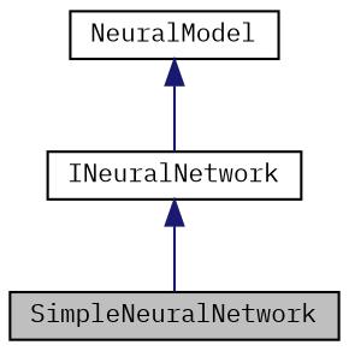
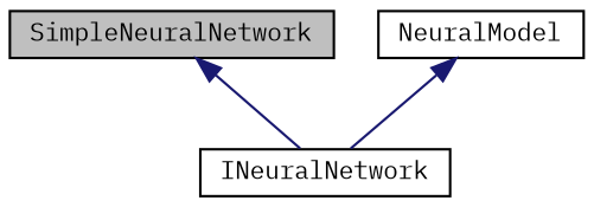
  digraph {
    fontname="IBM Plex Mono"
    node [color=black fillcolor=white fontname="IBM Plex Mono" fontsize=10 shape=record style=filled]
    edge [color=midnightblue dir=back fontname="IBM Plex Mono" fontsize=10 labelfontname=Helvetica labelfontsize=10 style=solid]
    n1 [fillcolor=grey75 fontcolor=black height=0.2 label=SimpleNeuralNetwork width=0.4]
    n2 [height=0.2 label=NeuralModel width=0.4]
    n3 [height=0.2 label=INeuralNetwork width=0.4]
    n2 -> n3
-   n3 -> n1
+   n1 -> n3
  }
